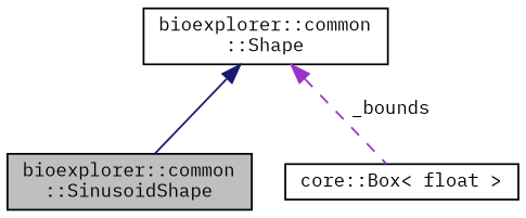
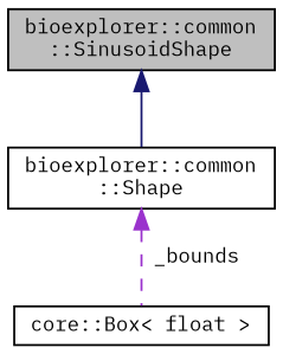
  digraph {
    fontname="IBM Plex Mono"
    node [color=black fillcolor=white fontname="IBM Plex Mono" fontsize=10 shape=record style=filled]
    edge [dir=back fontname="IBM Plex Mono" fontsize=10 labelfontname=Helvetica labelfontsize=10]
    n1 [fillcolor=grey75 fontcolor=black height=0.2 label="bioexplorer::common\l::SinusoidShape" width=0.4]
    n2 [height=0.2 label="bioexplorer::common\l::Shape" width=0.4]
    n3 [height=0.2 label="core::Box\< float \>" width=0.4]
-   n2 -> n1 [color=midnightblue style=solid]
+   n1 -> n2 [color=midnightblue style=solid]
    n2 -> n3 [color=darkorchid3 label=" _bounds" style=dashed]
  }
